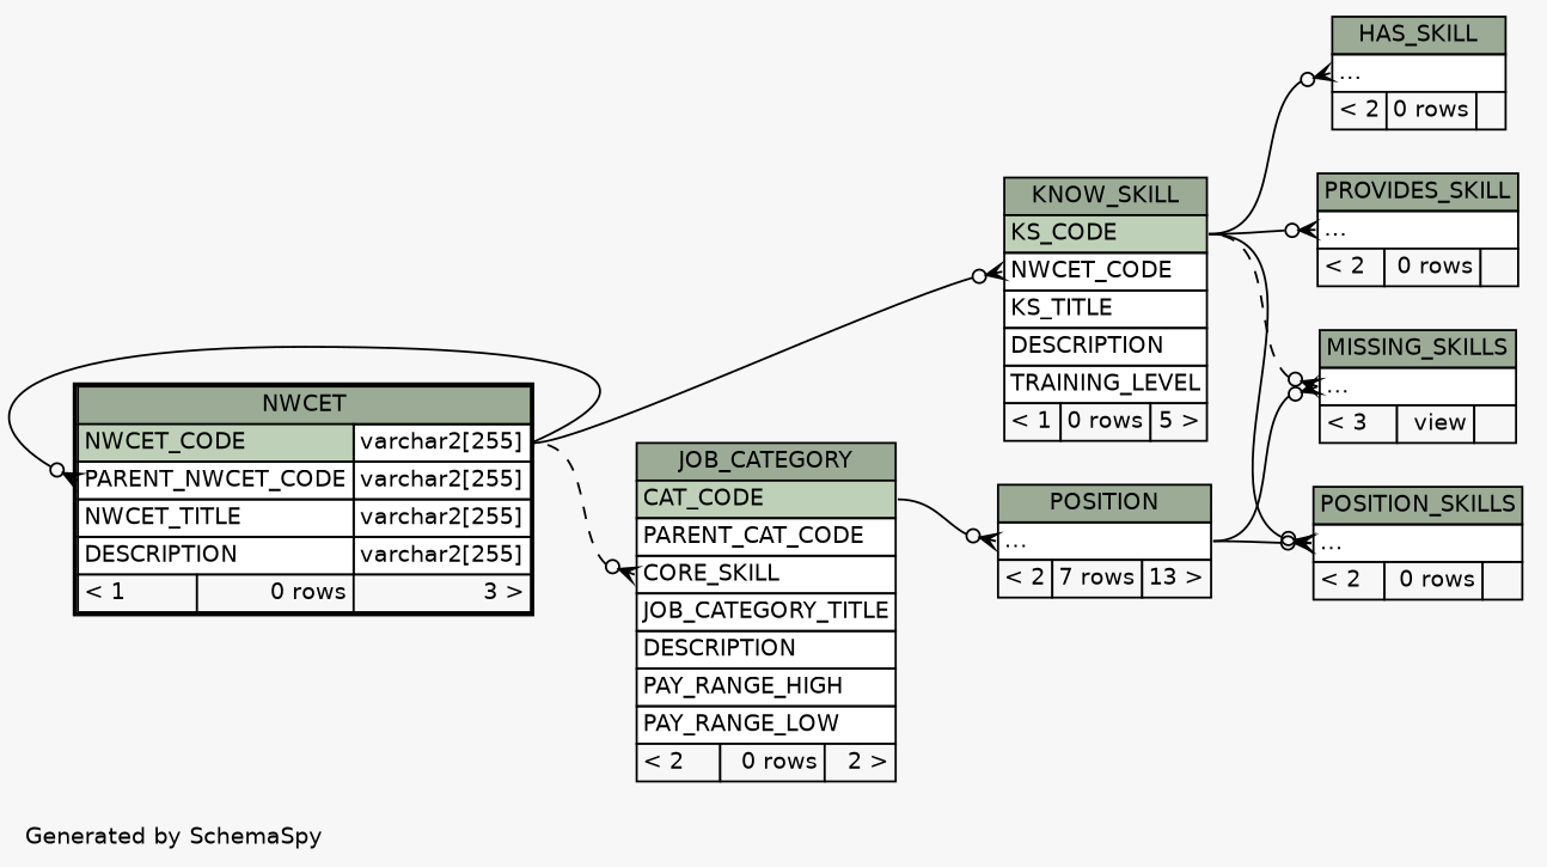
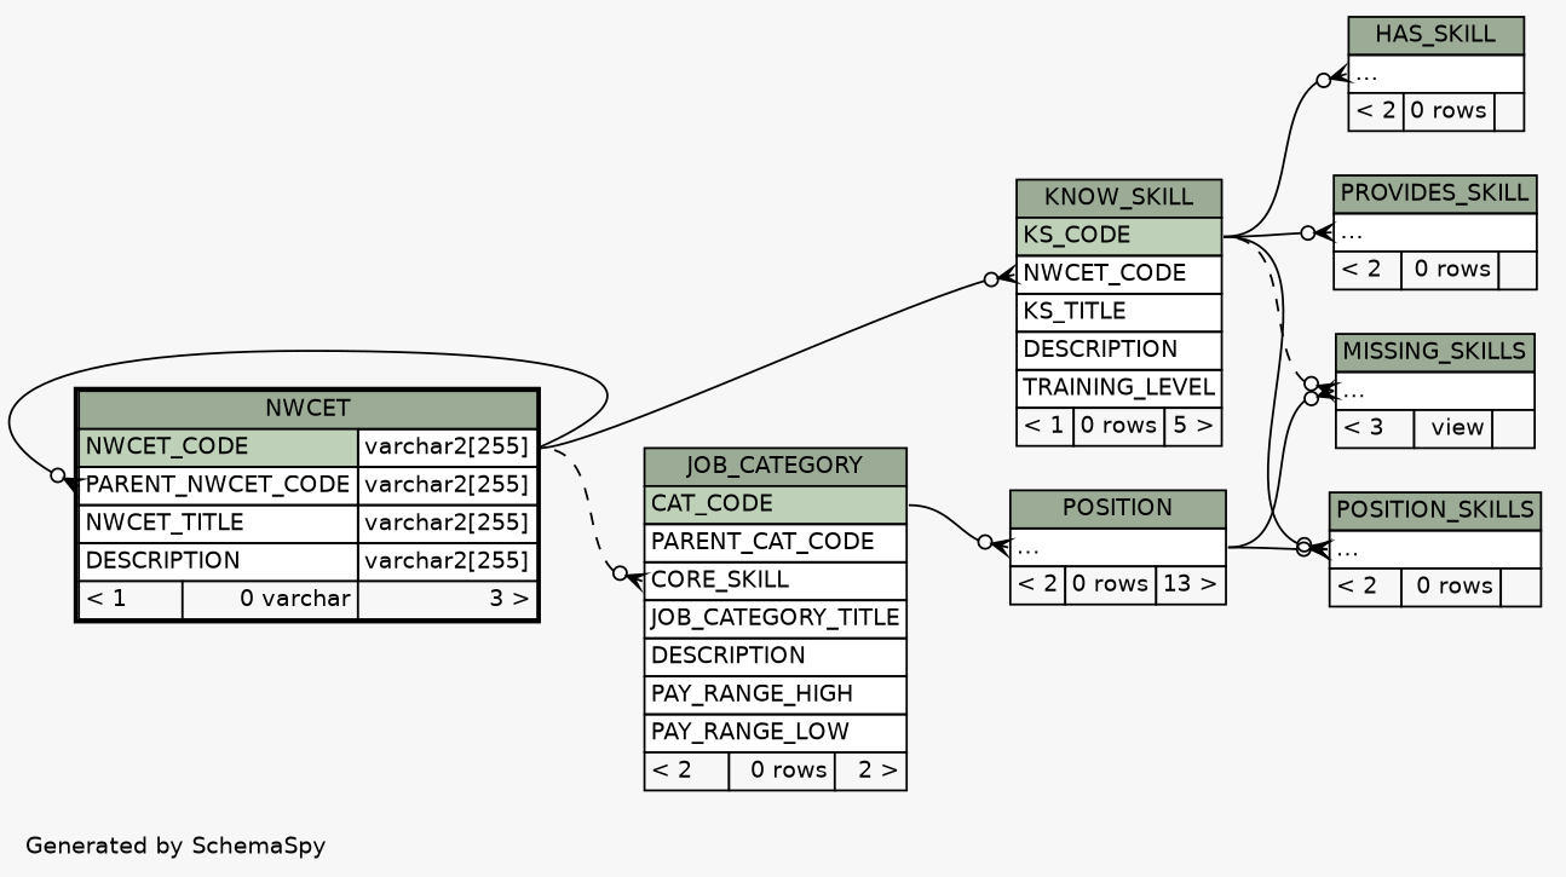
  digraph {
    bgcolor="#f7f7f7"
    fontname=Helvetica
    fontsize=11
    label="\nGenerated by SchemaSpy"
    labeljust=l
    nodesep=0.18
    rankdir=RL
    ranksep=0.46
    node [fontname=Helvetica fontsize=11 shape=plaintext]
    edge [arrowhead=none arrowsize=0.8 arrowtail=crowodot dir=back headport="KS_CODE:e" tailport="elipses:w"]
    n1 [label=<     <TABLE BORDER="0" CELLBORDER="1" CELLSPACING="0" BGCOLOR="#ffffff">       <TR><TD COLSPAN="3" BGCOLOR="#9bab96" ALIGN="CENTER">HAS_SKILL</TD></TR>       <TR><TD PORT="elipses" COLSPAN="3" ALIGN="LEFT">...</TD></TR>       <TR><TD ALIGN="LEFT" BGCOLOR="#f7f7f7">&lt; 2</TD><TD ALIGN="RIGHT" BGCOLOR="#f7f7f7">0 rows</TD><TD ALIGN="RIGHT" BGCOLOR="#f7f7f7">  </TD></TR>     </TABLE>>]
    n2 [label=<     <TABLE BORDER="0" CELLBORDER="1" CELLSPACING="0" BGCOLOR="#ffffff">       <TR><TD COLSPAN="3" BGCOLOR="#9bab96" ALIGN="CENTER">KNOW_SKILL</TD></TR>       <TR><TD PORT="KS_CODE" COLSPAN="3" BGCOLOR="#bed1b8" ALIGN="LEFT">KS_CODE</TD></TR>       <TR><TD PORT="NWCET_CODE" COLSPAN="3" ALIGN="LEFT">NWCET_CODE</TD></TR>       <TR><TD PORT="KS_TITLE" COLSPAN="3" ALIGN="LEFT">KS_TITLE</TD></TR>       <TR><TD PORT="DESCRIPTION" COLSPAN="3" ALIGN="LEFT">DESCRIPTION</TD></TR>       <TR><TD PORT="TRAINING_LEVEL" COLSPAN="3" ALIGN="LEFT">TRAINING_LEVEL</TD></TR>       <TR><TD ALIGN="LEFT" BGCOLOR="#f7f7f7">&lt; 1</TD><TD ALIGN="RIGHT" BGCOLOR="#f7f7f7">0 rows</TD><TD ALIGN="RIGHT" BGCOLOR="#f7f7f7">5 &gt;</TD></TR>     </TABLE>>]
-   n3 [label=<     <TABLE BORDER="2" CELLBORDER="1" CELLSPACING="0" BGCOLOR="#ffffff">       <TR><TD COLSPAN="3" BGCOLOR="#9bab96" ALIGN="CENTER">NWCET</TD></TR>       <TR><TD PORT="NWCET_CODE" COLSPAN="2" BGCOLOR="#bed1b8" ALIGN="LEFT">NWCET_CODE</TD><TD PORT="NWCET_CODE.type" ALIGN="LEFT">varchar2[255]</TD></TR>       <TR><TD PORT="PARENT_NWCET_CODE" COLSPAN="2" ALIGN="LEFT">PARENT_NWCET_CODE</TD><TD PORT="PARENT_NWCET_CODE.type" ALIGN="LEFT">varchar2[255]</TD></TR>       <TR><TD PORT="NWCET_TITLE" COLSPAN="2" ALIGN="LEFT">NWCET_TITLE</TD><TD PORT="NWCET_TITLE.type" ALIGN="LEFT">varchar2[255]</TD></TR>       <TR><TD PORT="DESCRIPTION" COLSPAN="2" ALIGN="LEFT">DESCRIPTION</TD><TD PORT="DESCRIPTION.type" ALIGN="LEFT">varchar2[255]</TD></TR>       <TR><TD ALIGN="LEFT" BGCOLOR="#f7f7f7">&lt; 1</TD><TD ALIGN="RIGHT" BGCOLOR="#f7f7f7">0 rows</TD><TD ALIGN="RIGHT" BGCOLOR="#f7f7f7">3 &gt;</TD></TR>     </TABLE>>]
+   n3 [label=<     <TABLE BORDER="2" CELLBORDER="1" CELLSPACING="0" BGCOLOR="#ffffff">       <TR><TD COLSPAN="3" BGCOLOR="#9bab96" ALIGN="CENTER">NWCET</TD></TR>       <TR><TD PORT="NWCET_CODE" COLSPAN="2" BGCOLOR="#bed1b8" ALIGN="LEFT">NWCET_CODE</TD><TD PORT="NWCET_CODE.type" ALIGN="LEFT">varchar2[255]</TD></TR>       <TR><TD PORT="PARENT_NWCET_CODE" COLSPAN="2" ALIGN="LEFT">PARENT_NWCET_CODE</TD><TD PORT="PARENT_NWCET_CODE.type" ALIGN="LEFT">varchar2[255]</TD></TR>       <TR><TD PORT="NWCET_TITLE" COLSPAN="2" ALIGN="LEFT">NWCET_TITLE</TD><TD PORT="NWCET_TITLE.type" ALIGN="LEFT">varchar2[255]</TD></TR>       <TR><TD PORT="DESCRIPTION" COLSPAN="2" ALIGN="LEFT">DESCRIPTION</TD><TD PORT="DESCRIPTION.type" ALIGN="LEFT">varchar2[255]</TD></TR>       <TR><TD ALIGN="LEFT" BGCOLOR="#f7f7f7">&lt; 1</TD><TD ALIGN="RIGHT" BGCOLOR="#f7f7f7">0 varchar</TD><TD ALIGN="RIGHT" BGCOLOR="#f7f7f7">3 &gt;</TD></TR>     </TABLE>>]
    n4 [label=<     <TABLE BORDER="0" CELLBORDER="1" CELLSPACING="0" BGCOLOR="#ffffff">       <TR><TD COLSPAN="3" BGCOLOR="#9bab96" ALIGN="CENTER">JOB_CATEGORY</TD></TR>       <TR><TD PORT="CAT_CODE" COLSPAN="3" BGCOLOR="#bed1b8" ALIGN="LEFT">CAT_CODE</TD></TR>       <TR><TD PORT="PARENT_CAT_CODE" COLSPAN="3" ALIGN="LEFT">PARENT_CAT_CODE</TD></TR>       <TR><TD PORT="CORE_SKILL" COLSPAN="3" ALIGN="LEFT">CORE_SKILL</TD></TR>       <TR><TD PORT="JOB_CATEGORY_TITLE" COLSPAN="3" ALIGN="LEFT">JOB_CATEGORY_TITLE</TD></TR>       <TR><TD PORT="DESCRIPTION" COLSPAN="3" ALIGN="LEFT">DESCRIPTION</TD></TR>       <TR><TD PORT="PAY_RANGE_HIGH" COLSPAN="3" ALIGN="LEFT">PAY_RANGE_HIGH</TD></TR>       <TR><TD PORT="PAY_RANGE_LOW" COLSPAN="3" ALIGN="LEFT">PAY_RANGE_LOW</TD></TR>       <TR><TD ALIGN="LEFT" BGCOLOR="#f7f7f7">&lt; 2</TD><TD ALIGN="RIGHT" BGCOLOR="#f7f7f7">0 rows</TD><TD ALIGN="RIGHT" BGCOLOR="#f7f7f7">2 &gt;</TD></TR>     </TABLE>>]
    n5 [label=<     <TABLE BORDER="0" CELLBORDER="1" CELLSPACING="0" BGCOLOR="#ffffff">       <TR><TD COLSPAN="3" BGCOLOR="#9bab96" ALIGN="CENTER">MISSING_SKILLS</TD></TR>       <TR><TD PORT="elipses" COLSPAN="3" ALIGN="LEFT">...</TD></TR>       <TR><TD ALIGN="LEFT" BGCOLOR="#f7f7f7">&lt; 3</TD><TD ALIGN="RIGHT" BGCOLOR="#f7f7f7">view</TD><TD ALIGN="RIGHT" BGCOLOR="#f7f7f7">  </TD></TR>     </TABLE>>]
-   n6 [label=<     <TABLE BORDER="0" CELLBORDER="1" CELLSPACING="0" BGCOLOR="#ffffff">       <TR><TD COLSPAN="3" BGCOLOR="#9bab96" ALIGN="CENTER">POSITION</TD></TR>       <TR><TD PORT="elipses" COLSPAN="3" ALIGN="LEFT">...</TD></TR>       <TR><TD ALIGN="LEFT" BGCOLOR="#f7f7f7">&lt; 2</TD><TD ALIGN="RIGHT" BGCOLOR="#f7f7f7">7 rows</TD><TD ALIGN="RIGHT" BGCOLOR="#f7f7f7">13 &gt;</TD></TR>     </TABLE>>]
+   n6 [label=<     <TABLE BORDER="0" CELLBORDER="1" CELLSPACING="0" BGCOLOR="#ffffff">       <TR><TD COLSPAN="3" BGCOLOR="#9bab96" ALIGN="CENTER">POSITION</TD></TR>       <TR><TD PORT="elipses" COLSPAN="3" ALIGN="LEFT">...</TD></TR>       <TR><TD ALIGN="LEFT" BGCOLOR="#f7f7f7">&lt; 2</TD><TD ALIGN="RIGHT" BGCOLOR="#f7f7f7">0 rows</TD><TD ALIGN="RIGHT" BGCOLOR="#f7f7f7">13 &gt;</TD></TR>     </TABLE>>]
    n7 [label=<     <TABLE BORDER="0" CELLBORDER="1" CELLSPACING="0" BGCOLOR="#ffffff">       <TR><TD COLSPAN="3" BGCOLOR="#9bab96" ALIGN="CENTER">POSITION_SKILLS</TD></TR>       <TR><TD PORT="elipses" COLSPAN="3" ALIGN="LEFT">...</TD></TR>       <TR><TD ALIGN="LEFT" BGCOLOR="#f7f7f7">&lt; 2</TD><TD ALIGN="RIGHT" BGCOLOR="#f7f7f7">0 rows</TD><TD ALIGN="RIGHT" BGCOLOR="#f7f7f7">  </TD></TR>     </TABLE>>]
    n8 [label=<     <TABLE BORDER="0" CELLBORDER="1" CELLSPACING="0" BGCOLOR="#ffffff">       <TR><TD COLSPAN="3" BGCOLOR="#9bab96" ALIGN="CENTER">PROVIDES_SKILL</TD></TR>       <TR><TD PORT="elipses" COLSPAN="3" ALIGN="LEFT">...</TD></TR>       <TR><TD ALIGN="LEFT" BGCOLOR="#f7f7f7">&lt; 2</TD><TD ALIGN="RIGHT" BGCOLOR="#f7f7f7">0 rows</TD><TD ALIGN="RIGHT" BGCOLOR="#f7f7f7">  </TD></TR>     </TABLE>>]
    n1 -> n2
    n2 -> n3 [headport="NWCET_CODE.type:e" tailport="NWCET_CODE:w"]
    n3 -> n3 [headport="NWCET_CODE.type:e" tailport="PARENT_NWCET_CODE:w"]
    n4 -> n3 [headport="NWCET_CODE.type:e" style=dashed tailport="CORE_SKILL:w"]
    n5 -> n2 [style=dashed]
    n5 -> n6 [headport="elipses:e" style=solid]
    n6 -> n4 [headport="CAT_CODE:e"]
    n7 -> n2
    n7 -> n6 [headport="elipses:e"]
    n8 -> n2
  }
